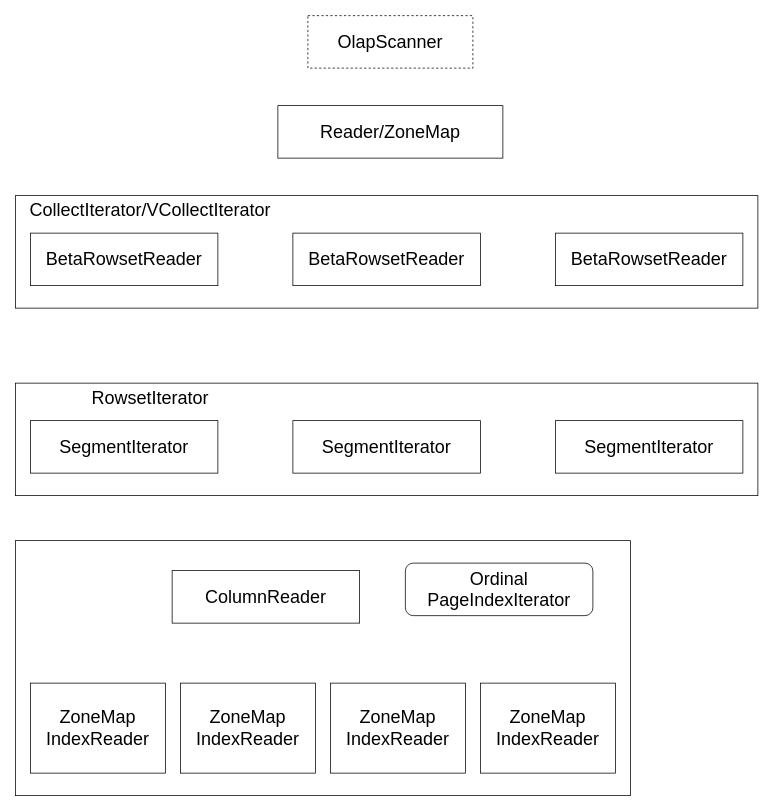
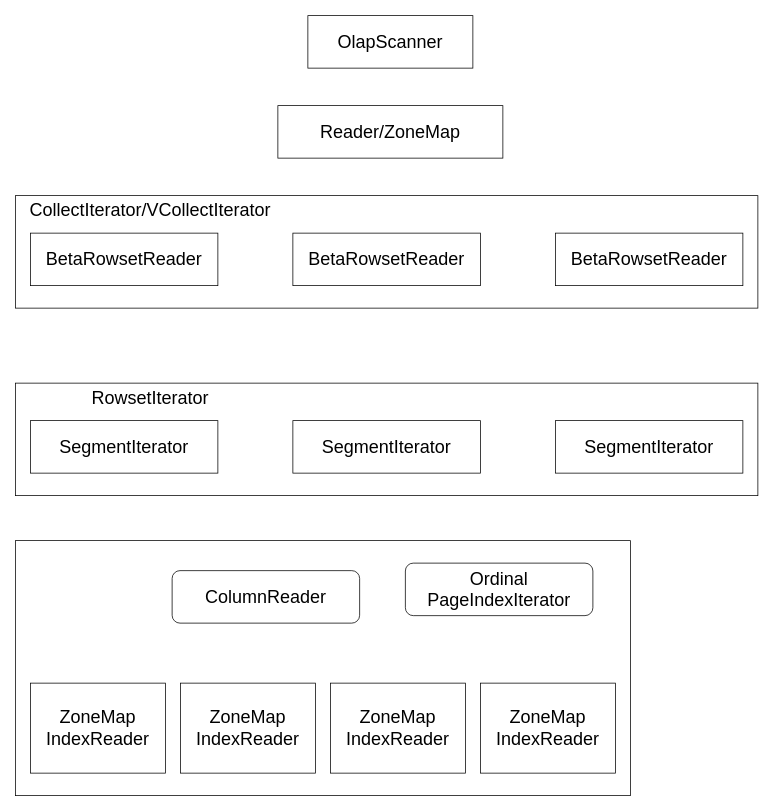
  <mxCell id="0" />
  <mxCell id="1" parent="0" />
- <mxCell id="2" value="&lt;font style=&quot;font-size: 24px;&quot;&gt;OlapScanner&lt;/font&gt;" style="rounded=0;whiteSpace=wrap;html=1;dashed=1;" vertex="1" parent="1"><mxGeometry x="410" y="20" width="220" height="70" as="geometry" /></mxCell>
+ <mxCell id="2" value="&lt;font style=&quot;font-size: 24px;&quot;&gt;OlapScanner&lt;/font&gt;" style="rounded=0;whiteSpace=wrap;html=1;" vertex="1" parent="1"><mxGeometry x="410" y="20" width="220" height="70" as="geometry" /></mxCell>
  <mxCell id="3" value="&lt;font style=&quot;font-size: 24px;&quot;&gt;Reader/ZoneMap&lt;/font&gt;" style="rounded=0;whiteSpace=wrap;html=1;" vertex="1" parent="1"><mxGeometry x="370" y="140" width="300" height="70" as="geometry" /></mxCell>
  <mxCell id="4" value="" style="rounded=0;whiteSpace=wrap;html=1;" vertex="1" parent="1"><mxGeometry x="20" y="260" width="990" height="150" as="geometry" /></mxCell>
  <mxCell id="5" value="&lt;font style=&quot;font-size: 24px;&quot;&gt;CollectIterator/VCollectIterator&lt;/font&gt;" style="text;html=1;strokeColor=none;fillColor=none;align=center;verticalAlign=middle;whiteSpace=wrap;rounded=0;" vertex="1" parent="1"><mxGeometry x="20" y="260" width="360" height="40" as="geometry" /></mxCell>
  <mxCell id="6" value="&lt;font style=&quot;font-size: 24px;&quot;&gt;BetaRowsetReader&lt;/font&gt;" style="rounded=0;whiteSpace=wrap;html=1;" vertex="1" parent="1"><mxGeometry x="40" y="310" width="250" height="70" as="geometry" /></mxCell>
  <mxCell id="7" value="&lt;font style=&quot;font-size: 24px;&quot;&gt;BetaRowsetReader&lt;/font&gt;" style="rounded=0;whiteSpace=wrap;html=1;" vertex="1" parent="1"><mxGeometry x="390" y="310" width="250" height="70" as="geometry" /></mxCell>
  <mxCell id="8" value="&lt;font style=&quot;font-size: 24px;&quot;&gt;BetaRowsetReader&lt;/font&gt;" style="rounded=0;whiteSpace=wrap;html=1;" vertex="1" parent="1"><mxGeometry x="740" y="310" width="250" height="70" as="geometry" /></mxCell>
  <mxCell id="9" value="" style="rounded=0;whiteSpace=wrap;html=1;" vertex="1" parent="1"><mxGeometry x="20" y="510" width="990" height="150" as="geometry" /></mxCell>
  <mxCell id="10" value="&lt;font style=&quot;font-size: 24px;&quot;&gt;RowsetIterator&lt;/font&gt;" style="text;html=1;strokeColor=none;fillColor=none;align=center;verticalAlign=middle;whiteSpace=wrap;rounded=0;" vertex="1" parent="1"><mxGeometry x="20" y="510" width="360" height="40" as="geometry" /></mxCell>
  <mxCell id="11" value="&lt;font style=&quot;font-size: 24px;&quot;&gt;SegmentIterator&lt;/font&gt;" style="rounded=0;whiteSpace=wrap;html=1;" vertex="1" parent="1"><mxGeometry x="40" y="560" width="250" height="70" as="geometry" /></mxCell>
  <mxCell id="12" value="&lt;font style=&quot;font-size: 24px;&quot;&gt;SegmentIterator&lt;/font&gt;" style="rounded=0;whiteSpace=wrap;html=1;" vertex="1" parent="1"><mxGeometry x="390" y="560" width="250" height="70" as="geometry" /></mxCell>
  <mxCell id="13" value="&lt;font style=&quot;font-size: 24px;&quot;&gt;SegmentIterator&lt;/font&gt;" style="rounded=0;whiteSpace=wrap;html=1;" vertex="1" parent="1"><mxGeometry x="740" y="560" width="250" height="70" as="geometry" /></mxCell>
  <mxCell id="14" value="" style="rounded=0;whiteSpace=wrap;html=1;" vertex="1" parent="1"><mxGeometry x="20" y="720" width="820" height="340" as="geometry" /></mxCell>
- <mxCell id="15" value="&lt;font style=&quot;font-size: 24px;&quot;&gt;ColumnReader&lt;/font&gt;" style="rounded=0;whiteSpace=wrap;html=1;" vertex="1" parent="1"><mxGeometry x="229" y="760" width="250" height="70" as="geometry" /></mxCell>
+ <mxCell id="15" value="&lt;font style=&quot;font-size: 24px;&quot;&gt;ColumnReader&lt;/font&gt;" style="whiteSpace=wrap;html=1;rounded=1;" vertex="1" parent="1"><mxGeometry x="229" y="760" width="250" height="70" as="geometry" /></mxCell>
  <mxCell id="16" value="&lt;font style=&quot;font-size: 24px;&quot;&gt;ZoneMap&lt;br&gt;IndexReader&lt;br&gt;&lt;/font&gt;" style="rounded=0;whiteSpace=wrap;html=1;" vertex="1" parent="1"><mxGeometry x="40" y="910" width="180" height="120" as="geometry" /></mxCell>
  <mxCell id="17" value="&lt;font style=&quot;font-size: 24px;&quot;&gt;ZoneMap&lt;br&gt;IndexReader&lt;br&gt;&lt;/font&gt;" style="rounded=0;whiteSpace=wrap;html=1;" vertex="1" parent="1"><mxGeometry x="240" y="910" width="180" height="120" as="geometry" /></mxCell>
  <mxCell id="18" value="&lt;font style=&quot;font-size: 24px;&quot;&gt;ZoneMap&lt;br&gt;IndexReader&lt;br&gt;&lt;/font&gt;" style="rounded=0;whiteSpace=wrap;html=1;" vertex="1" parent="1"><mxGeometry x="440" y="910" width="180" height="120" as="geometry" /></mxCell>
  <mxCell id="19" value="&lt;font style=&quot;font-size: 24px;&quot;&gt;ZoneMap&lt;br&gt;IndexReader&lt;br&gt;&lt;/font&gt;" style="rounded=0;whiteSpace=wrap;html=1;" vertex="1" parent="1"><mxGeometry x="640" y="910" width="180" height="120" as="geometry" /></mxCell>
  <mxCell id="20" value="&lt;font style=&quot;font-size: 24px;&quot;&gt;Ordinal&lt;br&gt;PageIndexIterator&lt;br&gt;&lt;/font&gt;" style="whiteSpace=wrap;html=1;rounded=1;" vertex="1" parent="1"><mxGeometry x="540" y="750" width="250" height="70" as="geometry" /></mxCell>
